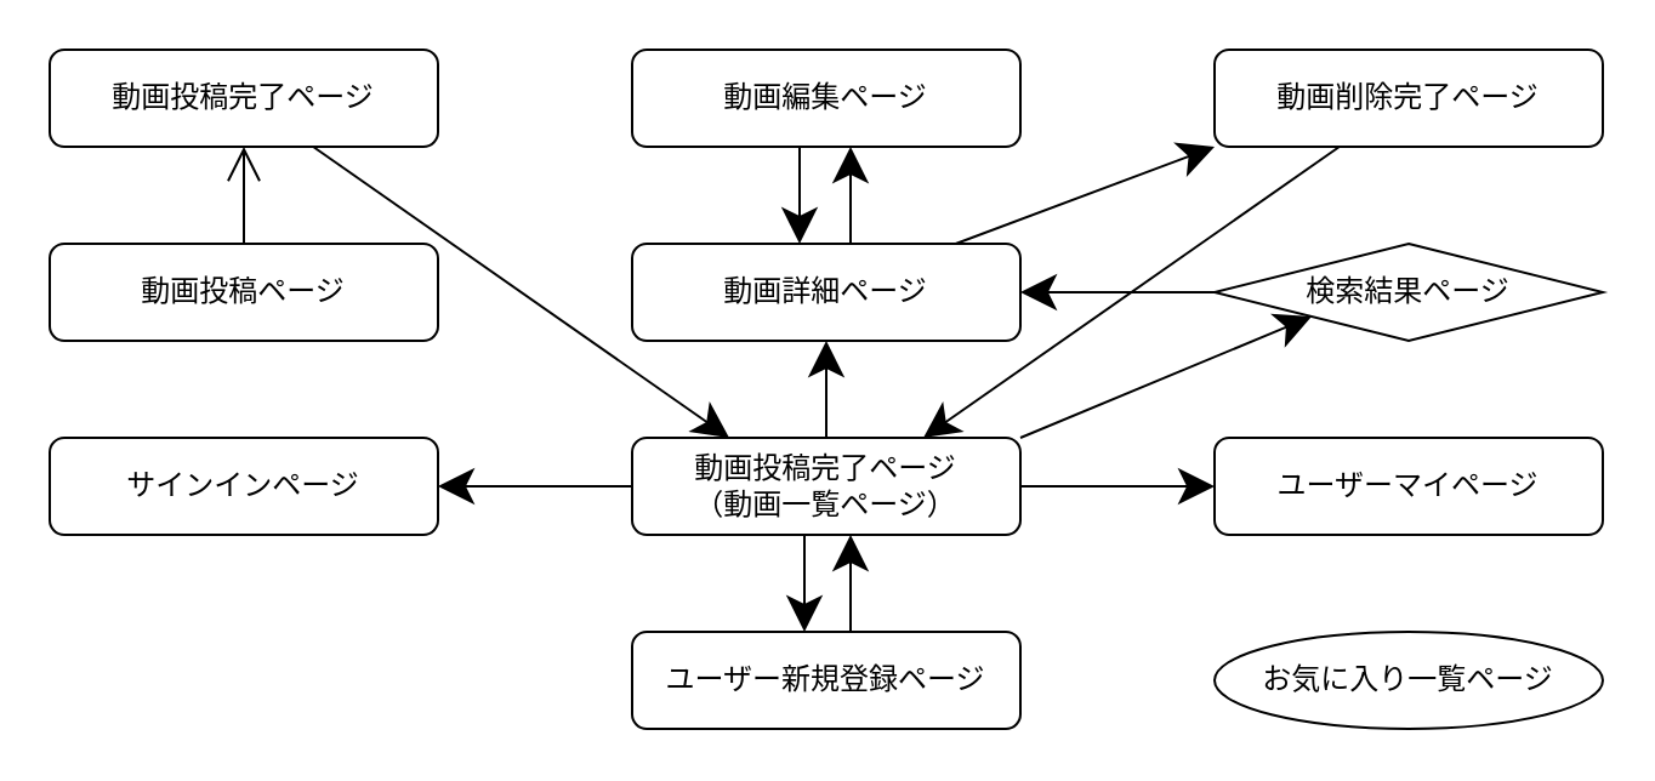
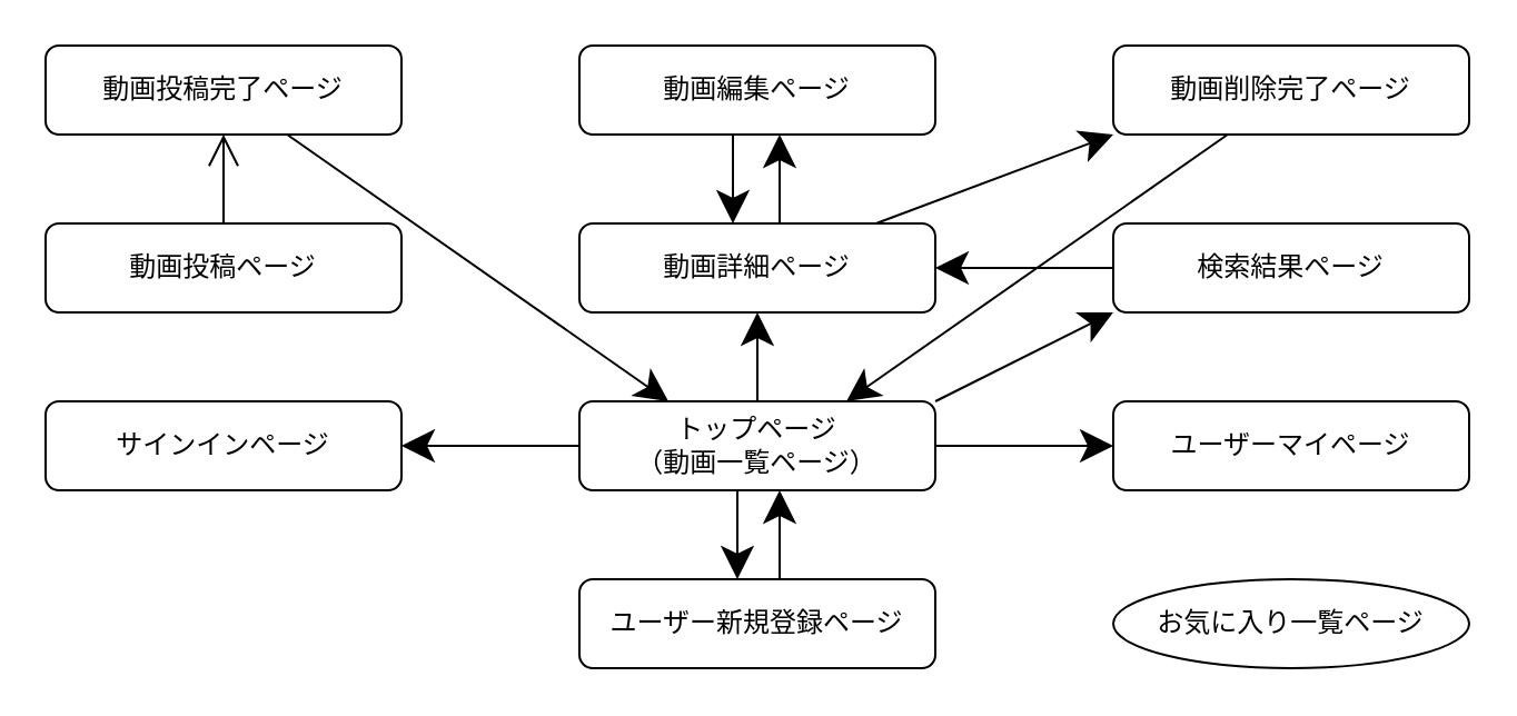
  <mxCell id="0" />
  <mxCell id="1" parent="0" />
  <mxCell id="2" value="" style="edgeStyle=none;jumpSize=6;html=1;endSize=12;" edge="1" parent="1"><mxGeometry relative="1" as="geometry"><mxPoint x="331" y="220" as="sourcePoint" /><mxPoint x="331" y="260" as="targetPoint" /></mxGeometry></mxCell>
  <mxCell id="3" style="edgeStyle=none;jumpSize=6;html=1;exitX=1;exitY=0;exitDx=0;exitDy=0;entryX=0;entryY=1;entryDx=0;entryDy=0;endSize=12;" edge="1" parent="1" source="4" target="11"><mxGeometry relative="1" as="geometry" /></mxCell>
- <mxCell id="4" value="動画投稿完了ページ&lt;br&gt;（動画一覧ページ）" style="rounded=1;whiteSpace=wrap;html=1;" vertex="1" parent="1"><mxGeometry x="260" y="180" width="160" height="40" as="geometry" /></mxCell>
+ <mxCell id="4" value="トップページ&lt;br&gt;（動画一覧ページ）" style="rounded=1;whiteSpace=wrap;html=1;" vertex="1" parent="1"><mxGeometry x="260" y="180" width="160" height="40" as="geometry" /></mxCell>
  <mxCell id="5" value="" style="edgeStyle=none;jumpSize=6;html=1;endSize=12;" edge="1" parent="1"><mxGeometry relative="1" as="geometry"><mxPoint x="350" y="260" as="sourcePoint" /><mxPoint x="350" y="220" as="targetPoint" /></mxGeometry></mxCell>
  <mxCell id="6" value="ユーザー新規登録ページ" style="rounded=1;whiteSpace=wrap;html=1;" vertex="1" parent="1"><mxGeometry x="260" y="260" width="160" height="40" as="geometry" /></mxCell>
  <mxCell id="7" value="ユーザーマイページ" style="rounded=1;whiteSpace=wrap;html=1;" vertex="1" parent="1"><mxGeometry x="500" y="180" width="160" height="40" as="geometry" /></mxCell>
  <mxCell id="8" value="" style="edgeStyle=none;jumpSize=6;html=1;endSize=12;endArrow=open;" edge="1" parent="1" source="9" target="24"><mxGeometry relative="1" as="geometry" /></mxCell>
  <mxCell id="9" value="動画投稿ページ" style="rounded=1;whiteSpace=wrap;html=1;" vertex="1" parent="1"><mxGeometry x="20" y="100" width="160" height="40" as="geometry" /></mxCell>
  <mxCell id="10" value="" style="edgeStyle=none;jumpSize=6;html=1;endSize=12;" edge="1" parent="1" source="11" target="15"><mxGeometry relative="1" as="geometry" /></mxCell>
- <mxCell id="11" value="検索結果ページ" style="rhombus;whiteSpace=wrap;html=1;" vertex="1" parent="1"><mxGeometry x="500" y="100" width="160" height="40" as="geometry" /></mxCell>
+ <mxCell id="11" value="検索結果ページ" style="rounded=1;whiteSpace=wrap;html=1;" vertex="1" parent="1"><mxGeometry x="500" y="100" width="160" height="40" as="geometry" /></mxCell>
  <mxCell id="12" value="お気に入り一覧ページ" style="ellipse;whiteSpace=wrap;html=1;" vertex="1" parent="1"><mxGeometry x="500" y="260" width="160" height="40" as="geometry" /></mxCell>
  <mxCell id="13" value="" style="edgeStyle=none;jumpSize=6;html=1;endSize=12;" edge="1" parent="1"><mxGeometry relative="1" as="geometry"><mxPoint x="350" y="100" as="sourcePoint" /><mxPoint x="350" y="60" as="targetPoint" /></mxGeometry></mxCell>
  <mxCell id="14" value="" style="edgeStyle=none;jumpSize=6;html=1;endSize=12;entryX=0;entryY=1;entryDx=0;entryDy=0;" edge="1" parent="1" source="15" target="19"><mxGeometry relative="1" as="geometry" /></mxCell>
  <mxCell id="15" value="動画詳細ページ" style="rounded=1;whiteSpace=wrap;html=1;" vertex="1" parent="1"><mxGeometry x="260" y="100" width="160" height="40" as="geometry" /></mxCell>
  <mxCell id="16" value="サインインページ" style="rounded=1;whiteSpace=wrap;html=1;" vertex="1" parent="1"><mxGeometry x="20" y="180" width="160" height="40" as="geometry" /></mxCell>
  <mxCell id="17" value="動画編集ページ" style="rounded=1;whiteSpace=wrap;html=1;" vertex="1" parent="1"><mxGeometry x="260" y="20" width="160" height="40" as="geometry" /></mxCell>
  <mxCell id="18" value="" style="edgeStyle=none;jumpSize=6;html=1;endSize=12;entryX=0.75;entryY=0;entryDx=0;entryDy=0;" edge="1" parent="1" source="19" target="4"><mxGeometry relative="1" as="geometry" /></mxCell>
  <mxCell id="19" value="動画削除完了ページ" style="rounded=1;whiteSpace=wrap;html=1;" vertex="1" parent="1"><mxGeometry x="500" y="20" width="160" height="40" as="geometry" /></mxCell>
  <mxCell id="20" style="edgeStyle=none;html=1;exitX=0.5;exitY=0;exitDx=0;exitDy=0;jumpSize=6;endSize=12;" edge="1" parent="1" source="4" target="15"><mxGeometry relative="1" as="geometry"><mxPoint x="360" y="150" as="sourcePoint" /><mxPoint x="200" y="110" as="targetPoint" /></mxGeometry></mxCell>
  <mxCell id="21" style="edgeStyle=none;html=1;exitX=1;exitY=0.5;exitDx=0;exitDy=0;entryX=0;entryY=0.5;entryDx=0;entryDy=0;jumpSize=6;endSize=12;" edge="1" parent="1" source="4" target="7"><mxGeometry relative="1" as="geometry"><mxPoint x="280" y="200" as="sourcePoint" /><mxPoint x="120" y="160" as="targetPoint" /></mxGeometry></mxCell>
  <mxCell id="22" style="edgeStyle=none;html=1;exitX=0;exitY=0.5;exitDx=0;exitDy=0;jumpSize=6;endSize=12;" edge="1" parent="1" source="4" target="16"><mxGeometry relative="1" as="geometry"><mxPoint x="290" y="220" as="sourcePoint" /><mxPoint x="130" y="180" as="targetPoint" /></mxGeometry></mxCell>
  <mxCell id="23" value="" style="edgeStyle=none;jumpSize=6;html=1;endSize=12;entryX=0.25;entryY=0;entryDx=0;entryDy=0;" edge="1" parent="1" source="24" target="4"><mxGeometry relative="1" as="geometry" /></mxCell>
  <mxCell id="24" value="動画投稿完了ページ" style="rounded=1;whiteSpace=wrap;html=1;" vertex="1" parent="1"><mxGeometry x="20" y="20" width="160" height="40" as="geometry" /></mxCell>
  <mxCell id="25" value="" style="edgeStyle=none;jumpSize=6;html=1;endSize=12;" edge="1" parent="1"><mxGeometry relative="1" as="geometry"><mxPoint x="329" y="60" as="sourcePoint" /><mxPoint x="329" y="100" as="targetPoint" /></mxGeometry></mxCell>
